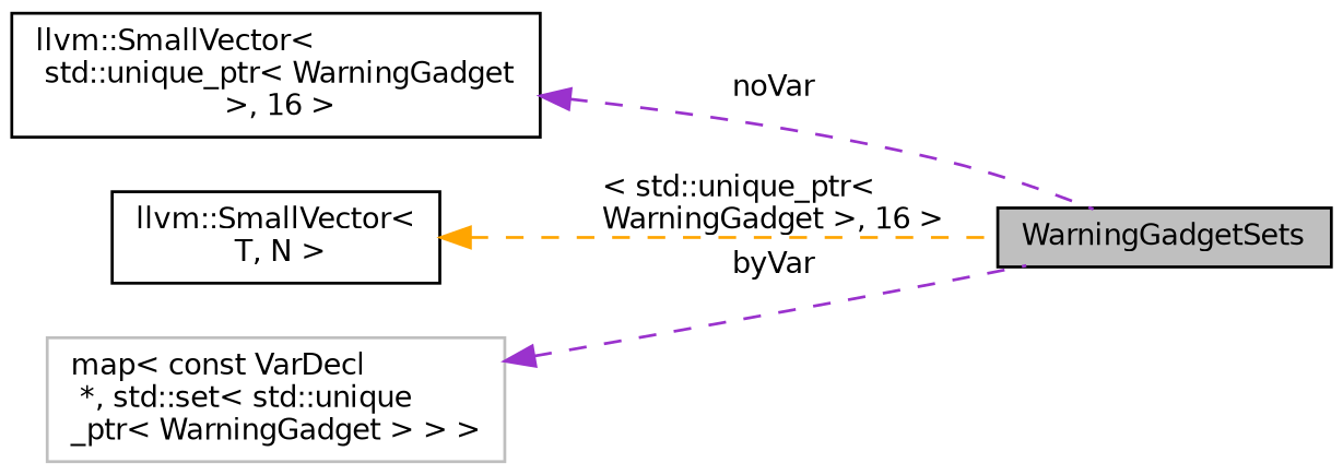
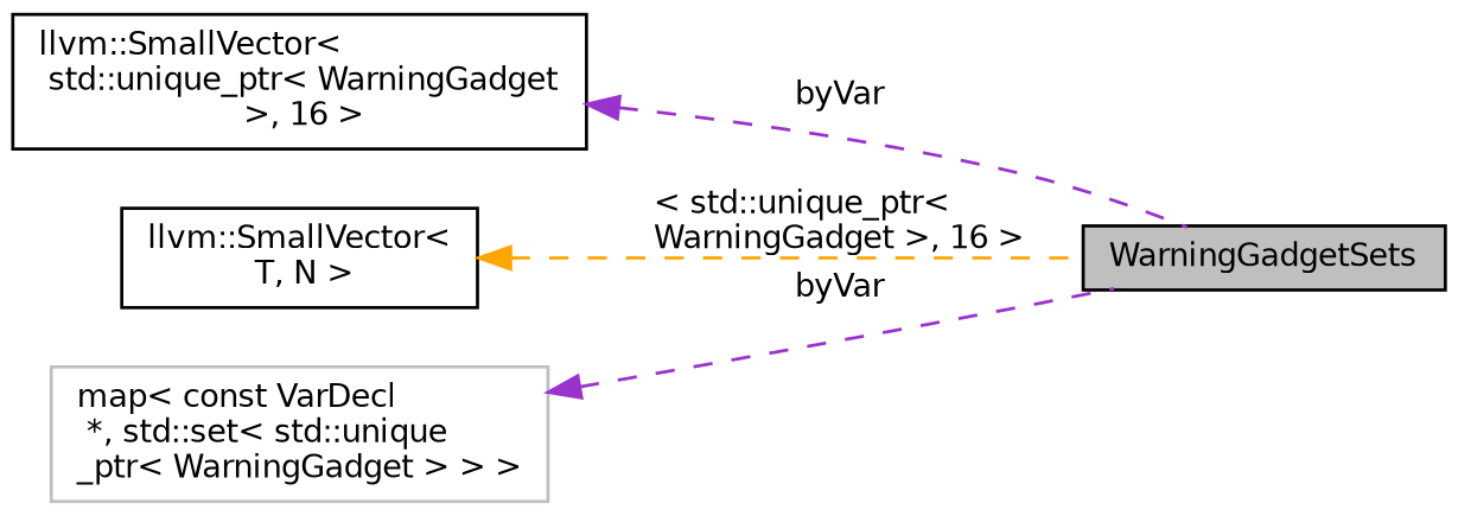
  digraph {
    rankdir=LR
    node [color=black fontname=Helvetica fontsize=10 shape=record]
    edge [color=darkorchid3 dir=back fontname=Helvetica fontsize=10 labelfontname=Helvetica labelfontsize=10 style=dashed]
    n1 [fillcolor=grey75 fontcolor=black height=0.2 label=WarningGadgetSets style=filled width=0.4]
    n2 [height=0.2 label="llvm::SmallVector\<\l std::unique_ptr\< WarningGadget\l \>, 16 \>" width=0.4]
    n3 [height=0.2 label="llvm::SmallVector\<\l T, N \>" width=0.4]
    n4 [color=grey75 height=0.2 label="map\< const VarDecl\l *, std::set\< std::unique\l_ptr\< WarningGadget \> \> \>" width=0.4]
-   n2 -> n1 [label=" noVar"]
+   n2 -> n1 [label=" byVar"]
    n3 -> n1 [color=orange label=" \< std::unique_ptr\<\l WarningGadget \>, 16 \>"]
    n4 -> n1 [label=" byVar"]
  }
